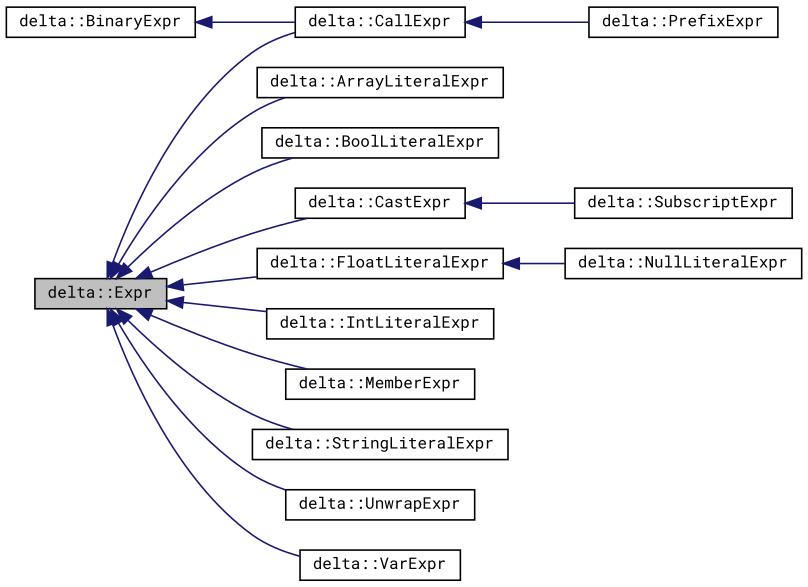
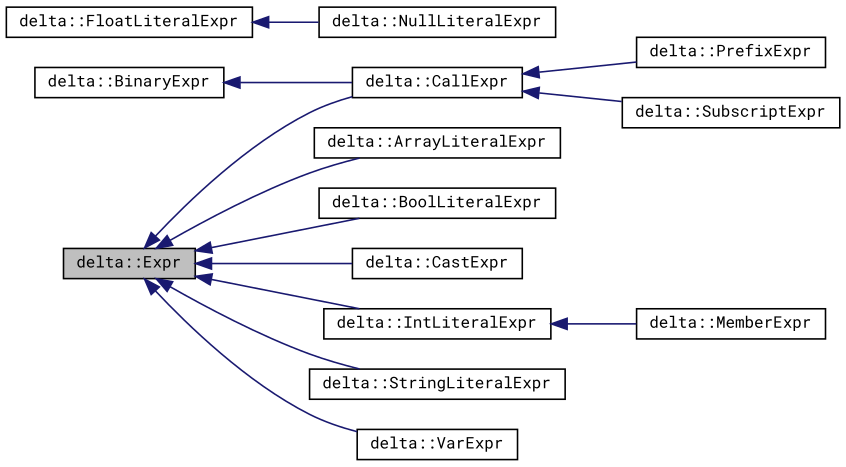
  digraph {
    fontname="Roboto Mono"
    rankdir=LR
    node [color=black fillcolor=white fontname="Roboto Mono" fontsize=10 shape=record style=filled]
    edge [color=midnightblue dir=back fontname="Roboto Mono" fontsize=10 labelfontname=Helvetica labelfontsize=10 style=solid]
    n1 [fillcolor=grey75 fontcolor=black height=0.2 label="delta::Expr" width=0.4]
    n2 [height=0.2 label="delta::ArrayLiteralExpr" width=0.4]
    n3 [height=0.2 label="delta::BoolLiteralExpr" width=0.4]
    n4 [height=0.2 label="delta::CallExpr" width=0.4]
    n5 [height=0.2 label="delta::CastExpr" width=0.4]
    n6 [height=0.2 label="delta::FloatLiteralExpr" width=0.4]
    n7 [height=0.2 label="delta::IntLiteralExpr" width=0.4]
    n8 [height=0.2 label="delta::MemberExpr" width=0.4]
    n9 [height=0.2 label="delta::StringLiteralExpr" width=0.4]
-   n10 [height=0.2 label="delta::UnwrapExpr" width=0.4]
    n11 [height=0.2 label="delta::VarExpr" width=0.4]
    n12 [height=0.2 label="delta::PrefixExpr" width=0.4]
    n13 [height=0.2 label="delta::SubscriptExpr" width=0.4]
    n14 [height=0.2 label="delta::NullLiteralExpr" width=0.4]
    n15 [height=0.2 label="delta::BinaryExpr" width=0.4]
    n1 -> n2
    n1 -> n3
    n1 -> n4
    n1 -> n5
-   n1 -> n6
    n1 -> n7
-   n1 -> n8
+   n7 -> n8
    n1 -> n9
-   n1 -> n10
    n1 -> n11
    n4 -> n12
-   n5 -> n13
+   n4 -> n13
    n6 -> n14
    n15 -> n4
  }
